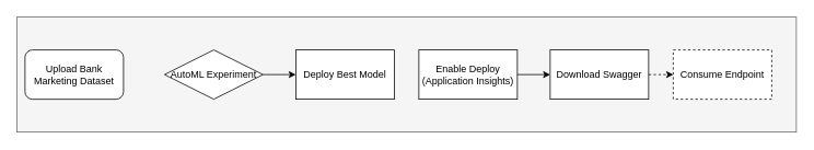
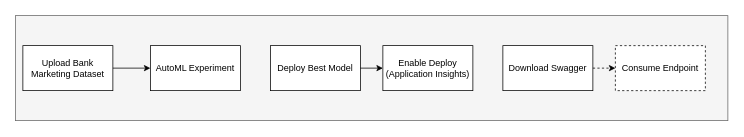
  <mxCell id="0" />
  <mxCell id="1" parent="0" />
  <mxCell id="2" value="" style="rounded=0;whiteSpace=wrap;html=1;fillColor=#f5f5f5;strokeColor=#666666;fontColor=#333333;" vertex="1" parent="1"><mxGeometry x="20" y="20" width="950" height="140" as="geometry" /></mxCell>
- <mxCell id="3" value="Upload Bank Marketing Dataset" style="whiteSpace=wrap;html=1;rounded=1;" vertex="1" parent="1"><mxGeometry x="30" y="60" width="120" height="60" as="geometry" /></mxCell>
- <mxCell id="4" value="AutoML Experiment" style="rhombus;whiteSpace=wrap;html=1;" vertex="1" parent="1"><mxGeometry x="200" y="60" width="120" height="60" as="geometry" /></mxCell>
+ <mxCell id="3" value="Upload Bank Marketing Dataset" style="rounded=0;whiteSpace=wrap;html=1;" vertex="1" parent="1"><mxGeometry x="30" y="60" width="120" height="60" as="geometry" /></mxCell>
+ <mxCell id="4" value="AutoML Experiment" style="rounded=0;whiteSpace=wrap;html=1;" vertex="1" parent="1"><mxGeometry x="200" y="60" width="120" height="60" as="geometry" /></mxCell>
  <mxCell id="5" value="Deploy Best Model" style="rounded=0;whiteSpace=wrap;html=1;" vertex="1" parent="1"><mxGeometry x="360" y="60" width="120" height="60" as="geometry" /></mxCell>
- <mxCell id="7" value="" style="endArrow=classic;html=1;entryX=0;entryY=0.5;entryDx=0;entryDy=0;exitX=1;exitY=0.5;exitDx=0;exitDy=0;" edge="1" parent="1" source="4" target="5"><mxGeometry width="50" height="50" relative="1" as="geometry"><mxPoint x="30" y="190" as="sourcePoint" /><mxPoint x="80" y="140" as="targetPoint" /></mxGeometry></mxCell>
+ <mxCell id="6" value="" style="endArrow=classic;html=1;entryX=0;entryY=0.5;entryDx=0;entryDy=0;exitX=1;exitY=0.5;exitDx=0;exitDy=0;" edge="1" parent="1" source="3" target="4"><mxGeometry width="50" height="50" relative="1" as="geometry"><mxPoint x="30" y="190" as="sourcePoint" /><mxPoint x="80" y="140" as="targetPoint" /></mxGeometry></mxCell>
  <mxCell id="8" value="Enable Deploy (Application Insights)" style="rounded=0;whiteSpace=wrap;html=1;" vertex="1" parent="1"><mxGeometry x="510" y="60" width="120" height="60" as="geometry" /></mxCell>
  <mxCell id="9" value="Download Swagger" style="rounded=0;whiteSpace=wrap;html=1;" vertex="1" parent="1"><mxGeometry x="670" y="60" width="120" height="60" as="geometry" /></mxCell>
  <mxCell id="10" value="&lt;span style=&quot;white-space: normal&quot;&gt;Consume Endpoint&lt;/span&gt;" style="rounded=0;whiteSpace=wrap;html=1;dashed=1;" vertex="1" parent="1"><mxGeometry x="820" y="60" width="120" height="60" as="geometry" /></mxCell>
- <mxCell id="12" value="" style="endArrow=classic;html=1;entryX=0;entryY=0.5;entryDx=0;entryDy=0;exitX=1;exitY=0.5;exitDx=0;exitDy=0;" edge="1" parent="1" source="8" target="9"><mxGeometry width="50" height="50" relative="1" as="geometry"><mxPoint x="270" y="190" as="sourcePoint" /><mxPoint x="320" y="140" as="targetPoint" /></mxGeometry></mxCell>
+ <mxCell id="11" value="" style="endArrow=classic;html=1;entryX=0;entryY=0.5;entryDx=0;entryDy=0;exitX=1;exitY=0.5;exitDx=0;exitDy=0;" edge="1" parent="1" source="5" target="8"><mxGeometry width="50" height="50" relative="1" as="geometry"><mxPoint x="270" y="190" as="sourcePoint" /><mxPoint x="320" y="140" as="targetPoint" /></mxGeometry></mxCell>
  <mxCell id="13" value="" style="endArrow=classic;html=1;entryX=0;entryY=0.5;entryDx=0;entryDy=0;exitX=1;exitY=0.5;exitDx=0;exitDy=0;dashed=1;" edge="1" parent="1" source="9" target="10"><mxGeometry width="50" height="50" relative="1" as="geometry"><mxPoint x="270" y="190" as="sourcePoint" /><mxPoint x="320" y="140" as="targetPoint" /></mxGeometry></mxCell>
